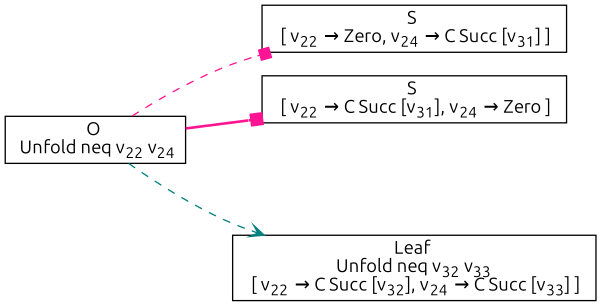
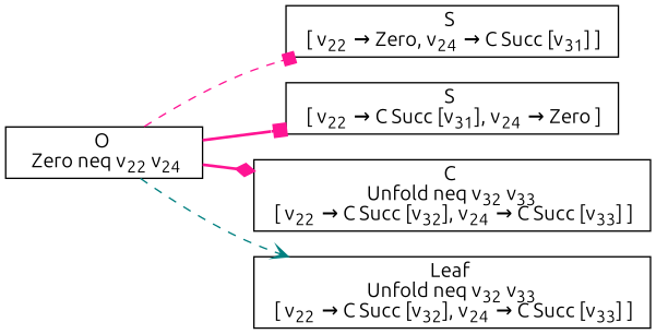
  digraph {
    fontname=Ubuntu
    rankdir=LR
    node [fillcolor=white fontname=Ubuntu shape=box style=filled]
    edge [arrowhead=box color=deeppink fontname=Ubuntu style=dashed]
-   n1 [label=<O <BR/> Unfold neq v<SUB>22</SUB> v<SUB>24</SUB>>]
+   n1 [label=<O <BR/> Zero neq v<SUB>22</SUB> v<SUB>24</SUB>>]
    n2 [label=<S <BR/>  [ v<SUB>22</SUB> &rarr; Zero, v<SUB>24</SUB> &rarr; C Succ [v<SUB>31</SUB>] ] >]
    n3 [label=<S <BR/>  [ v<SUB>22</SUB> &rarr; C Succ [v<SUB>31</SUB>], v<SUB>24</SUB> &rarr; Zero ] >]
+   n4 [label=<C <BR/> Unfold neq v<SUB>32</SUB> v<SUB>33</SUB> <BR/>  [ v<SUB>22</SUB> &rarr; C Succ [v<SUB>32</SUB>], v<SUB>24</SUB> &rarr; C Succ [v<SUB>33</SUB>] ] >]
    n5 [label=<Leaf <BR/> Unfold neq v<SUB>32</SUB> v<SUB>33</SUB> <BR/>  [ v<SUB>22</SUB> &rarr; C Succ [v<SUB>32</SUB>], v<SUB>24</SUB> &rarr; C Succ [v<SUB>33</SUB>] ] >]
    n1 -> n2
    n1 -> n3 [style=bold]
+   n1 -> n4 [arrowhead=diamond style=bold]
    n1 -> n5 [arrowhead=vee color=teal]
  }
